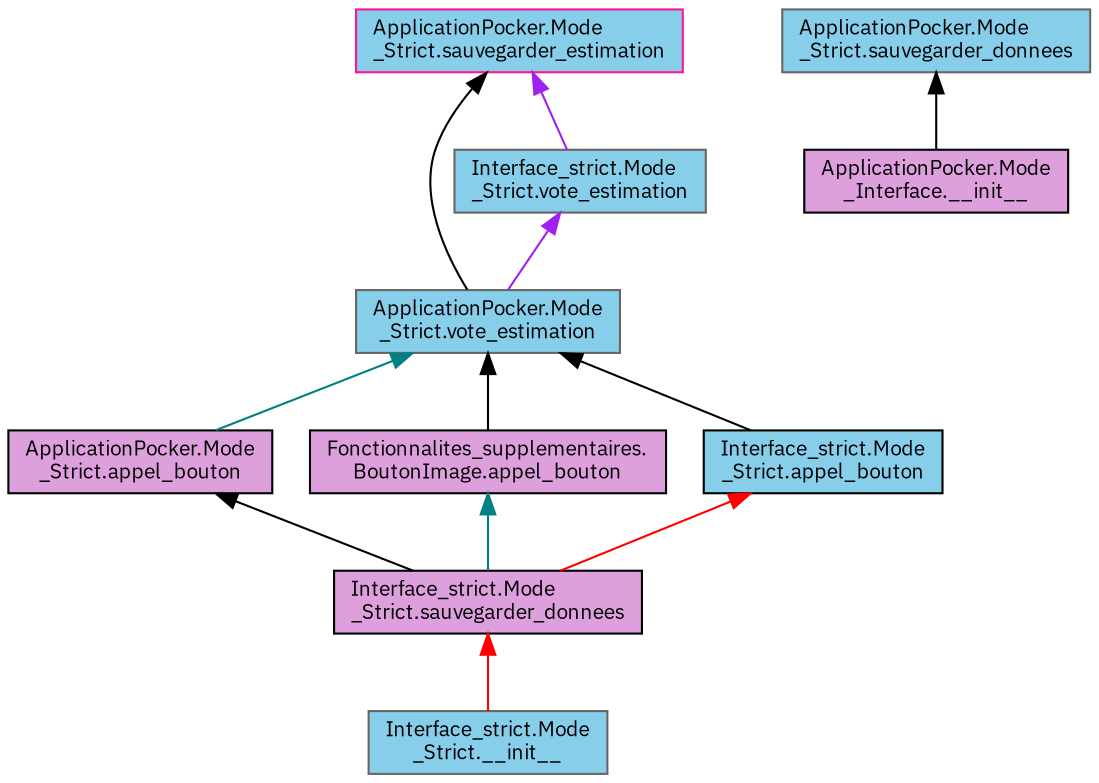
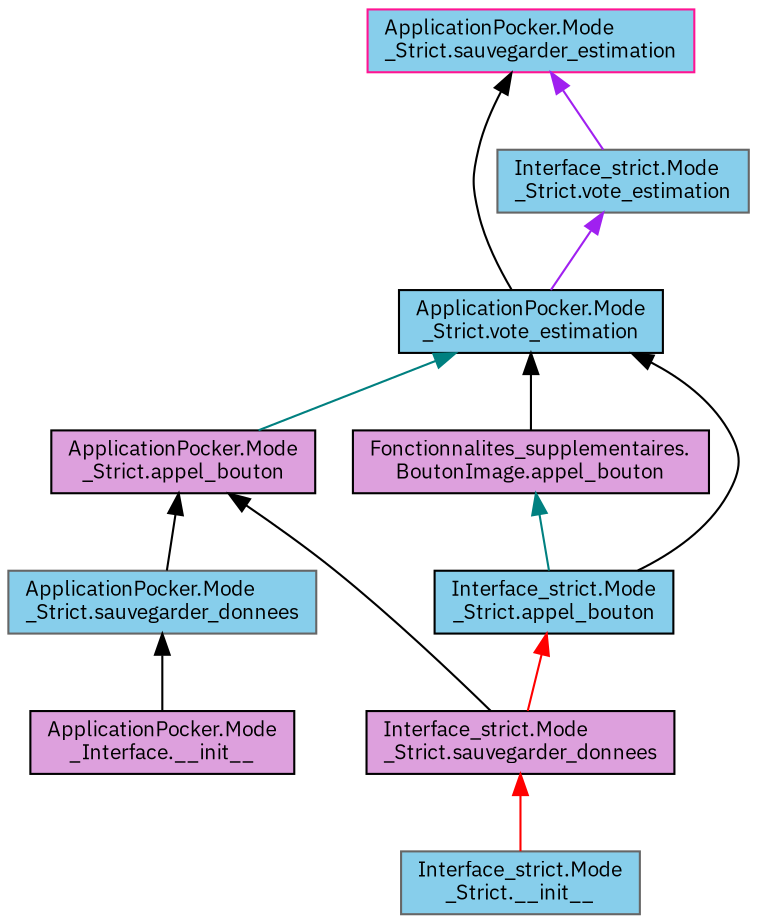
  digraph {
    fontname="IBM Plex Sans"
    rankdir=TB
    node [color=black fillcolor=skyblue fontname="IBM Plex Sans" fontsize=10 shape=record style=filled]
    edge [color=black dir=back fontname="IBM Plex Sans" fontsize=10 labelfontname=Helvetica labelfontsize=10 style=solid]
    n1 [color=deeppink fontcolor=black height=0.2 label="ApplicationPocker.Mode\l_Strict.sauvegarder_estimation" width=0.4]
-   n2 [color=gray40 height=0.2 label="ApplicationPocker.Mode\l_Strict.vote_estimation" width=0.4]
+   n2 [height=0.2 label="ApplicationPocker.Mode\l_Strict.vote_estimation" width=0.4]
    n3 [color=gray40 height=0.2 label="Interface_strict.Mode\l_Strict.vote_estimation" width=0.4]
    n4 [fillcolor=plum height=0.2 label="ApplicationPocker.Mode\l_Strict.appel_bouton" width=0.4]
    n5 [fillcolor=plum height=0.2 label="Fonctionnalites_supplementaires.\lBoutonImage.appel_bouton" width=0.4]
    n6 [height=0.2 label="Interface_strict.Mode\l_Strict.appel_bouton" width=0.4]
    n7 [color=gray40 height=0.2 label="ApplicationPocker.Mode\l_Strict.sauvegarder_donnees" width=0.4]
    n8 [fillcolor=plum height=0.2 label="Interface_strict.Mode\l_Strict.sauvegarder_donnees" width=0.4]
    n9 [fillcolor=plum height=0.2 label="ApplicationPocker.Mode\l_Interface.__init__" width=0.4]
    n10 [color=gray40 height=0.2 label="Interface_strict.Mode\l_Strict.__init__" width=0.4]
    n1 -> n2
    n1 -> n3 [color=purple]
    n2 -> n4 [color=teal]
    n2 -> n5
    n2 -> n6
    n3 -> n2 [color=purple]
+   n4 -> n7
    n4 -> n8
-   n5 -> n8 [color=teal]
+   n5 -> n6 [color=teal]
    n6 -> n8 [color=red]
    n7 -> n9
    n8 -> n10 [color=red]
  }
